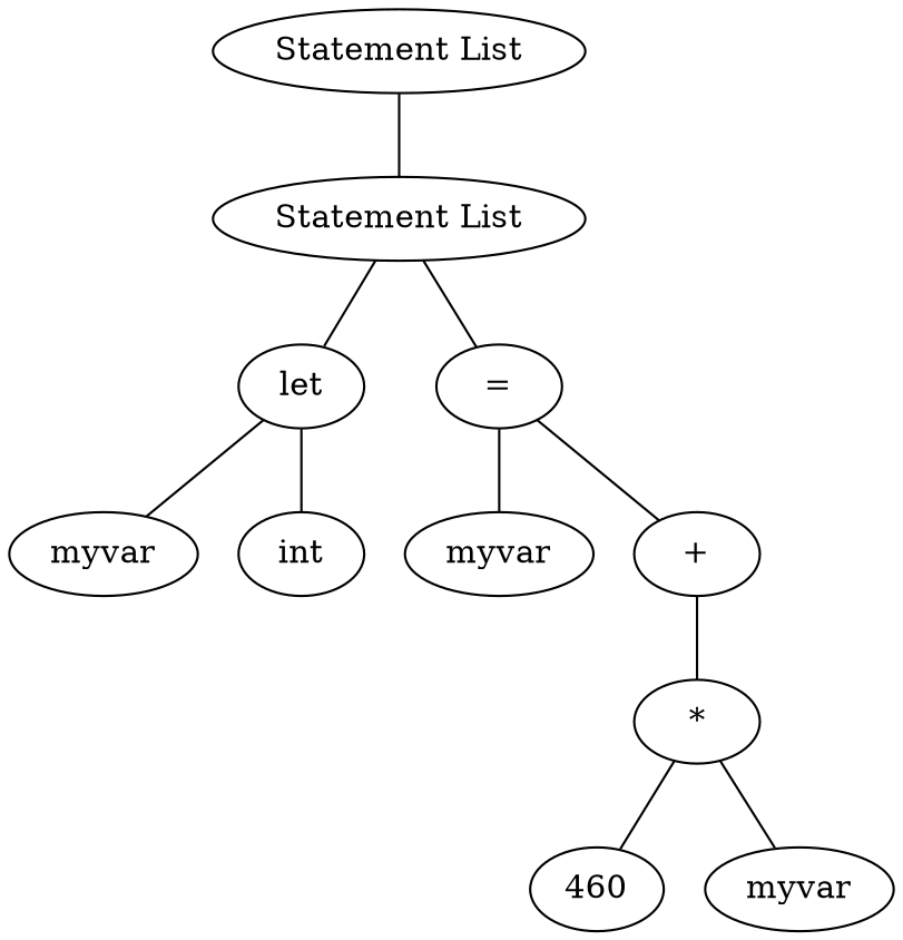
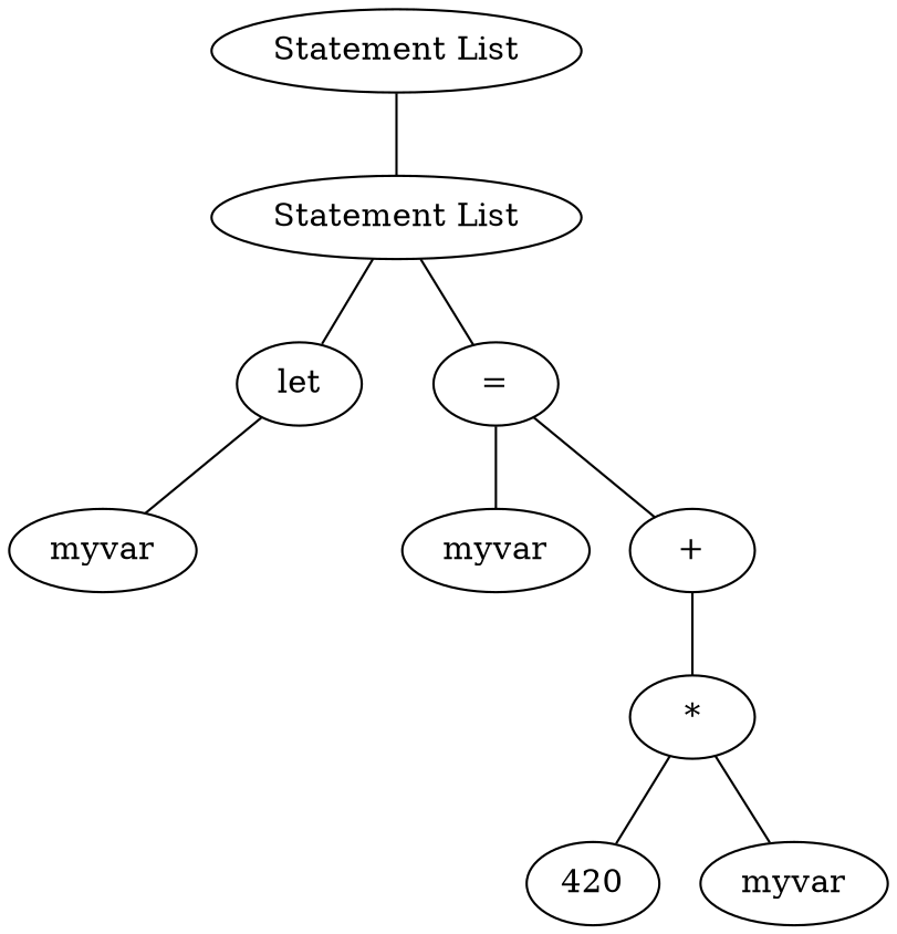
  graph {
    n1 [label="Statement List"]
    n2 [label="Statement List"]
    n3 [label=let]
    n4 [label="="]
    n5 [label=myvar]
-   n6 [label=int]
    n7 [label=myvar]
    n8 [label="+"]
    n9 [label="*"]
-   n10 [label=460]
+   n10 [label=420]
    n11 [label=myvar]
    n1 -- n2
    n2 -- n3
    n2 -- n4
    n3 -- n5
-   n3 -- n6
    n4 -- n7
    n4 -- n8
    n8 -- n9
    n9 -- n10
    n9 -- n11
  }
